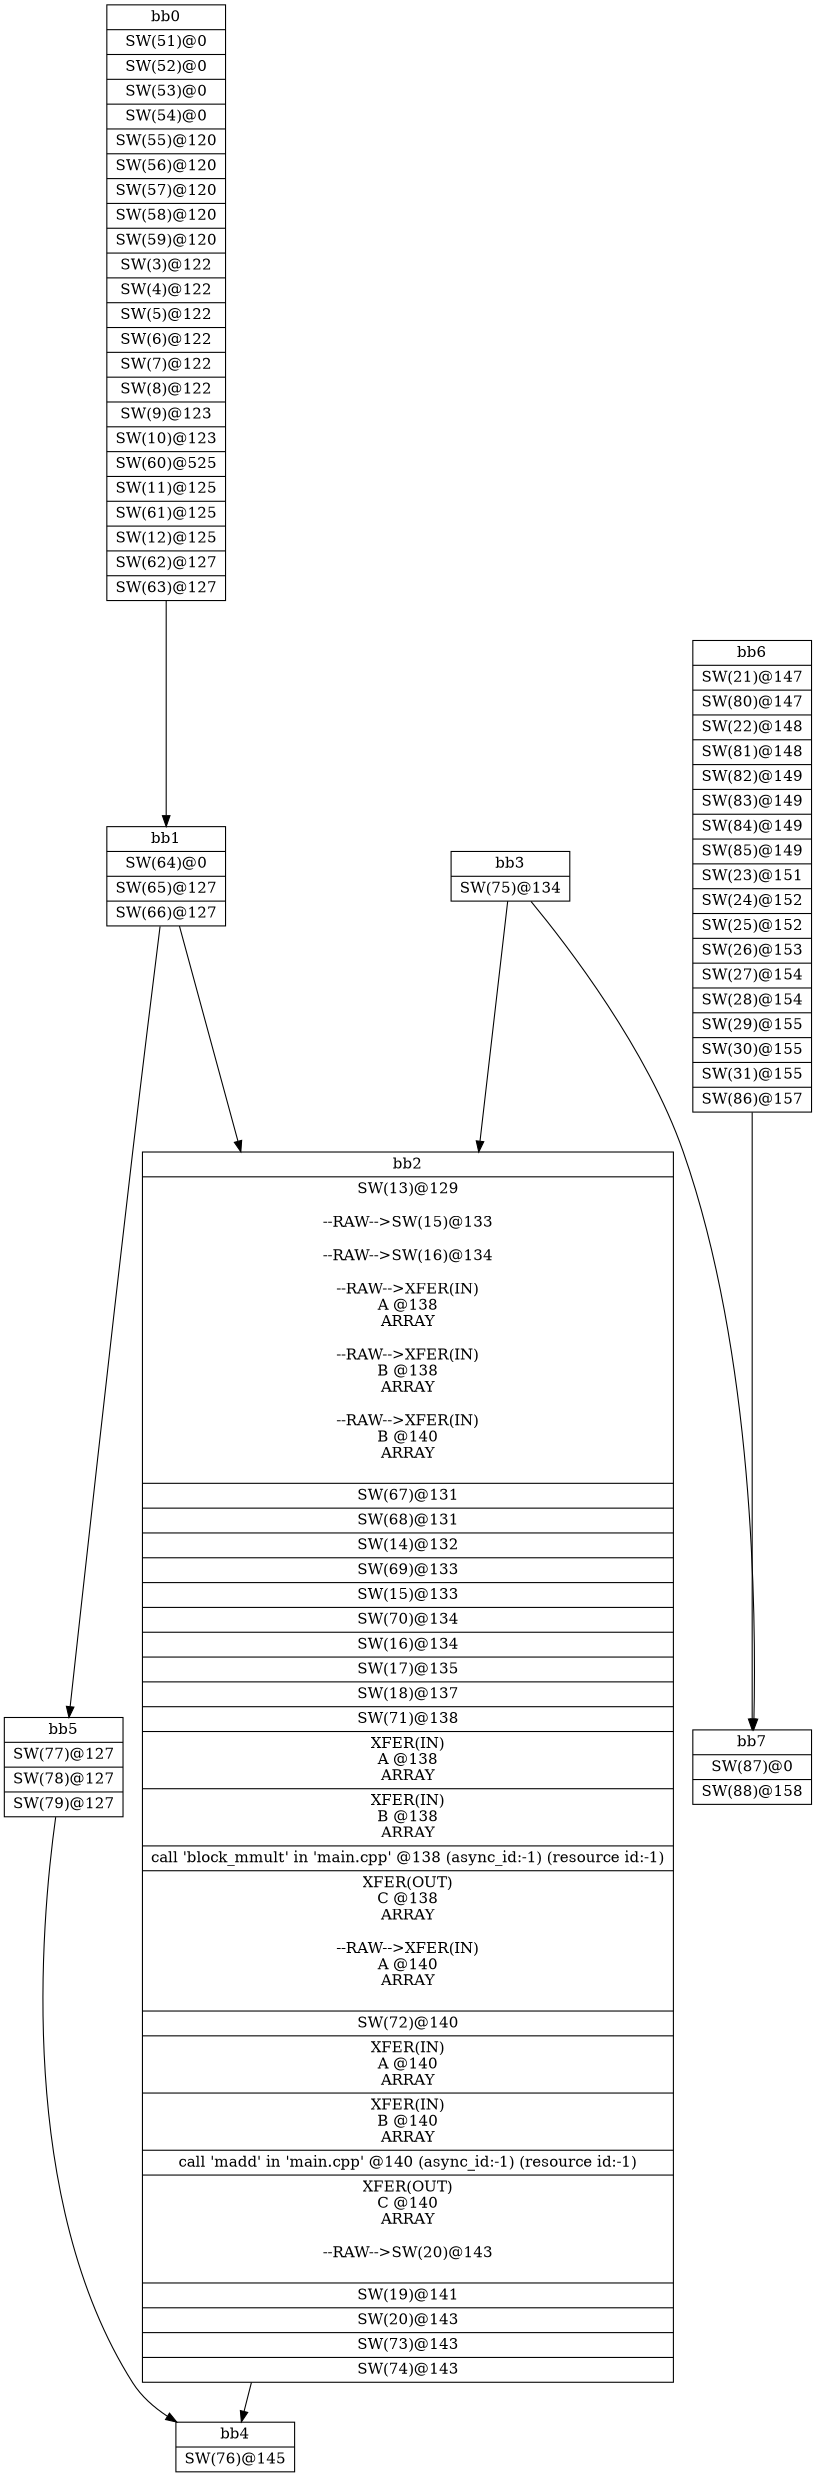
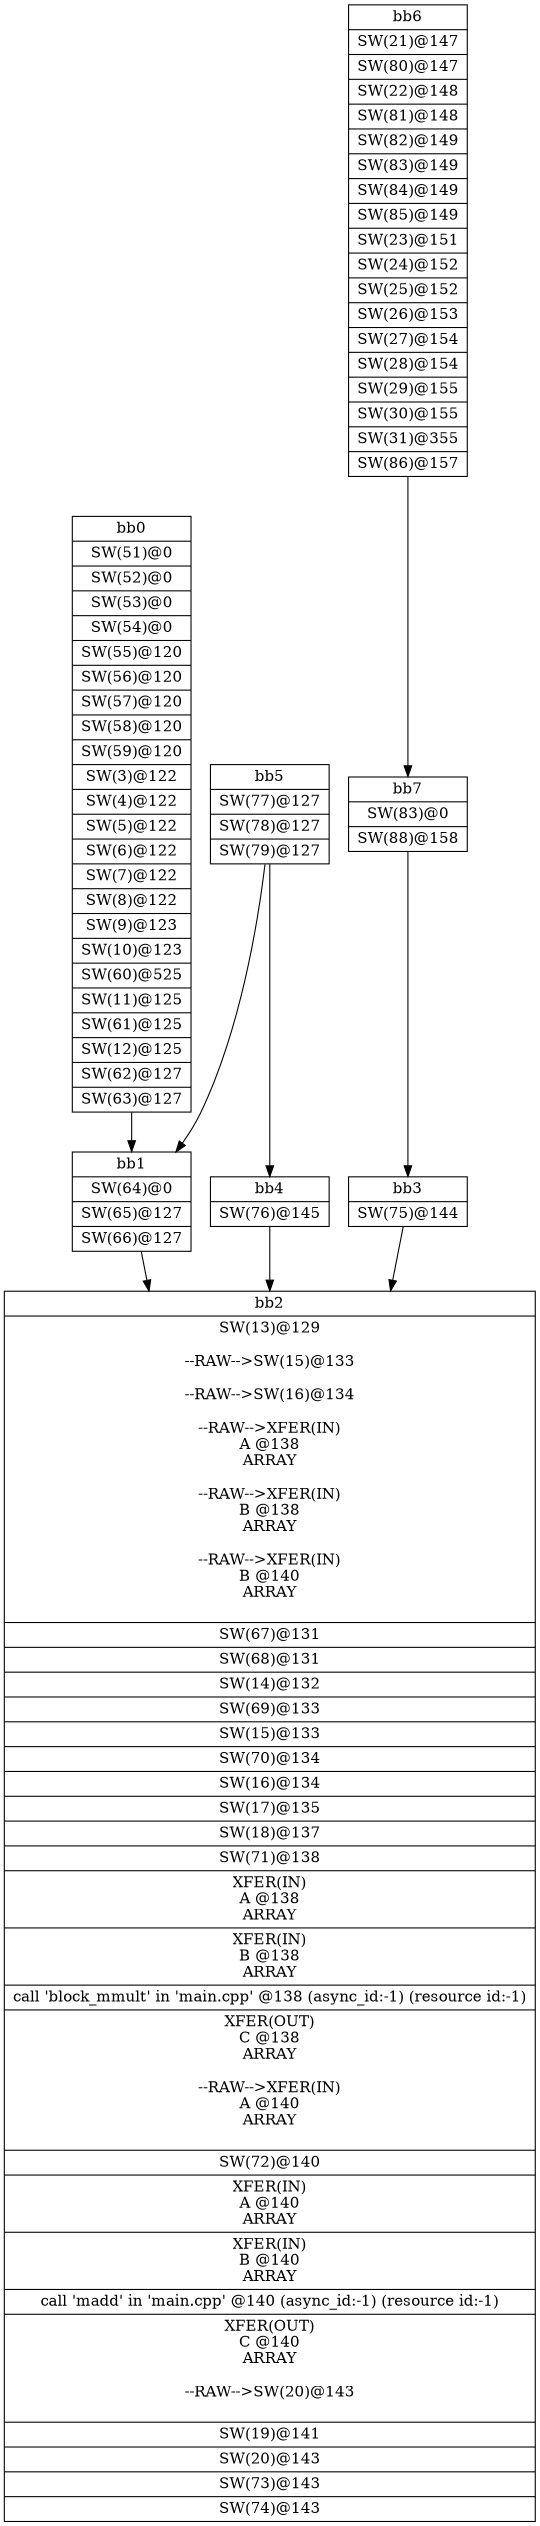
  digraph {
    node [shape=record]
    n1 [label="{bb0|<x000001AF8A42DF60>SW(51)@0\n|<x000001AF8A42DD80>SW(52)@0\n|<x000001AF8A42DE20>SW(53)@0\n|<x000001AF8A42E000>SW(54)@0\n|<x000001AF8A42E0A0>SW(55)@120\n|<x000001AF8AC4C320>SW(56)@120\n|<x000001AF8AC4BD80>SW(57)@120\n|<x000001AF8AC4C640>SW(58)@120\n|<x000001AF8AC4C780>SW(59)@120\n|<x000001AF8A028960>SW(3)@122\n|<x000001AF8A028320>SW(4)@122\n|<x000001AF8A0276A0>SW(5)@122\n|<x000001AF8A028FA0>SW(6)@122\n|<x000001AF8A028BE0>SW(7)@122\n|<x000001AF8A027920>SW(8)@122\n|<x000001AF8A027CE0>SW(9)@123\n|<x000001AF8A42D9C0>SW(10)@123\n|<x000001AF8AC4B560>SW(60)@525\n|<x000001AF8A42D240>SW(11)@125\n|<x000001AF8AC4C140>SW(61)@125\n|<x000001AF8A42EAA0>SW(12)@125\n|<x000001AF8AC4BE20>SW(62)@127\n|<x000001AF8AC4B1A0>SW(63)@127\n}"]
    n2 [label="{bb1|<x000001AF8AC4B6A0>SW(64)@0\n|<x000001AF8AC4AF20>SW(65)@127\n|<x000001AF8AC4B740>SW(66)@127\n}"]
    n3 [label="{bb2|<x000001AF8A42CE80>SW(13)@129\n\n--RAW--\>SW(15)@133\n\n--RAW--\>SW(16)@134\n\n--RAW--\>XFER(IN)\nA @138\nARRAY\n\n--RAW--\>XFER(IN)\nB @138\nARRAY\n\n--RAW--\>XFER(IN)\nB @140\nARRAY\n\n|<x000001AF8AC4C460>SW(67)@131\n|<x000001AF8AC4ACA0>SW(68)@131\n|<x000001AF8A42E6E0>SW(14)@132\n|<x000001AF8AC4B420>SW(69)@133\n|<x000001AF8A42DA60>SW(15)@133\n|<x000001AF8AC4B100>SW(70)@134\n|<x000001AF8A42D6A0>SW(16)@134\n|<x000001AF8A42D7E0>SW(17)@135\n|<x000001AF8A42CDE0>SW(18)@137\n|<x000001AF8AC4B240>SW(71)@138\n|<x000001AF8AC4B380>XFER(IN)\nA @138\nARRAY\n|<x000001AF8AC4B920>XFER(IN)\nB @138\nARRAY\n|<x000001AF8A059090>call 'block_mmult' in 'main.cpp' @138 (async_id:-1) (resource id:-1)\n|<x000001AF8AC4BA60>XFER(OUT)\nC @138\nARRAY\n\n--RAW--\>XFER(IN)\nA @140\nARRAY\n\n|<x000001AF8AC4AC00>SW(72)@140\n|<x000001AF8AC4BB00>XFER(IN)\nA @140\nARRAY\n|<x000001AF8AC4ADE0>XFER(IN)\nB @140\nARRAY\n|<x000001AF8A059170>call 'madd' in 'main.cpp' @140 (async_id:-1) (resource id:-1)\n|<x000001AF8AC4BBA0>XFER(OUT)\nC @140\nARRAY\n\n--RAW--\>SW(20)@143\n\n|<x000001AF8A42E780>SW(19)@141\n|<x000001AF8A42E8C0>SW(20)@143\n|<x000001AF8AC4B600>SW(73)@143\n|<x000001AF8AC4B2E0>SW(74)@143\n}"]
    n4 [label="{bb4|<x000001AF8AC4C280>SW(76)@145\n}"]
-   n5 [label="{bb6|<x000001AF8A42D740>SW(21)@147\n|<x000001AF8AC4B9C0>SW(80)@147\n|<x000001AF8A42E820>SW(22)@148\n|<x000001AF8AC4AD40>SW(81)@148\n|<x000001AF8AC4C000>SW(82)@149\n|<x000001AF8AC4B7E0>SW(83)@149\n|<x000001AF8AC4B880>SW(84)@149\n|<x000001AF8AC4C0A0>SW(85)@149\n|<x000001AF8A42E320>SW(23)@151\n|<x000001AF8A42DC40>SW(24)@152\n|<x000001AF8A42E640>SW(25)@152\n|<x000001AF8A42E960>SW(26)@153\n|<x000001AF8A42E500>SW(27)@154\n|<x000001AF8A42CF20>SW(28)@154\n|<x000001AF8A42E3C0>SW(29)@155\n|<x000001AF8A42D560>SW(30)@155\n|<x000001AF8A42EB40>SW(31)@155\n|<x000001AF8AC4C1E0>SW(86)@157\n}"]
-   n6 [label="{bb7|<x000001AF8AC4C3C0>SW(87)@0\n|<x000001AF8AC4C500>SW(88)@158\n}"]
-   n7 [label="{bb3|<x000001AF8AC4B4C0>SW(75)@134\n}"]
+   n5 [label="{bb6|<x000001AF8A42D740>SW(21)@147\n|<x000001AF8AC4B9C0>SW(80)@147\n|<x000001AF8A42E820>SW(22)@148\n|<x000001AF8AC4AD40>SW(81)@148\n|<x000001AF8AC4C000>SW(82)@149\n|<x000001AF8AC4B7E0>SW(83)@149\n|<x000001AF8AC4B880>SW(84)@149\n|<x000001AF8AC4C0A0>SW(85)@149\n|<x000001AF8A42E320>SW(23)@151\n|<x000001AF8A42DC40>SW(24)@152\n|<x000001AF8A42E640>SW(25)@152\n|<x000001AF8A42E960>SW(26)@153\n|<x000001AF8A42E500>SW(27)@154\n|<x000001AF8A42CF20>SW(28)@154\n|<x000001AF8A42E3C0>SW(29)@155\n|<x000001AF8A42D560>SW(30)@155\n|<x000001AF8A42EB40>SW(31)@355\n|<x000001AF8AC4C1E0>SW(86)@157\n}"]
+   n6 [label="{bb7|<x000001AF8AC4C3C0>SW(83)@0\n|<x000001AF8AC4C500>SW(88)@158\n}"]
+   n7 [label="{bb3|<x000001AF8AC4B4C0>SW(75)@144\n}"]
    n8 [label="{bb5|<x000001AF8AC4C8C0>SW(77)@127\n|<x000001AF8AC4BF60>SW(78)@127\n|<x000001AF8AC4BEC0>SW(79)@127\n}"]
    n1 -> n2
    n2 -> n3
-   n3 -> n4
+   n4 -> n3
    n5 -> n6
    n7 -> n3
-   n7 -> n6
-   n2 -> n8
+   n6 -> n7
+   n8 -> n2
    n8 -> n4
  }
